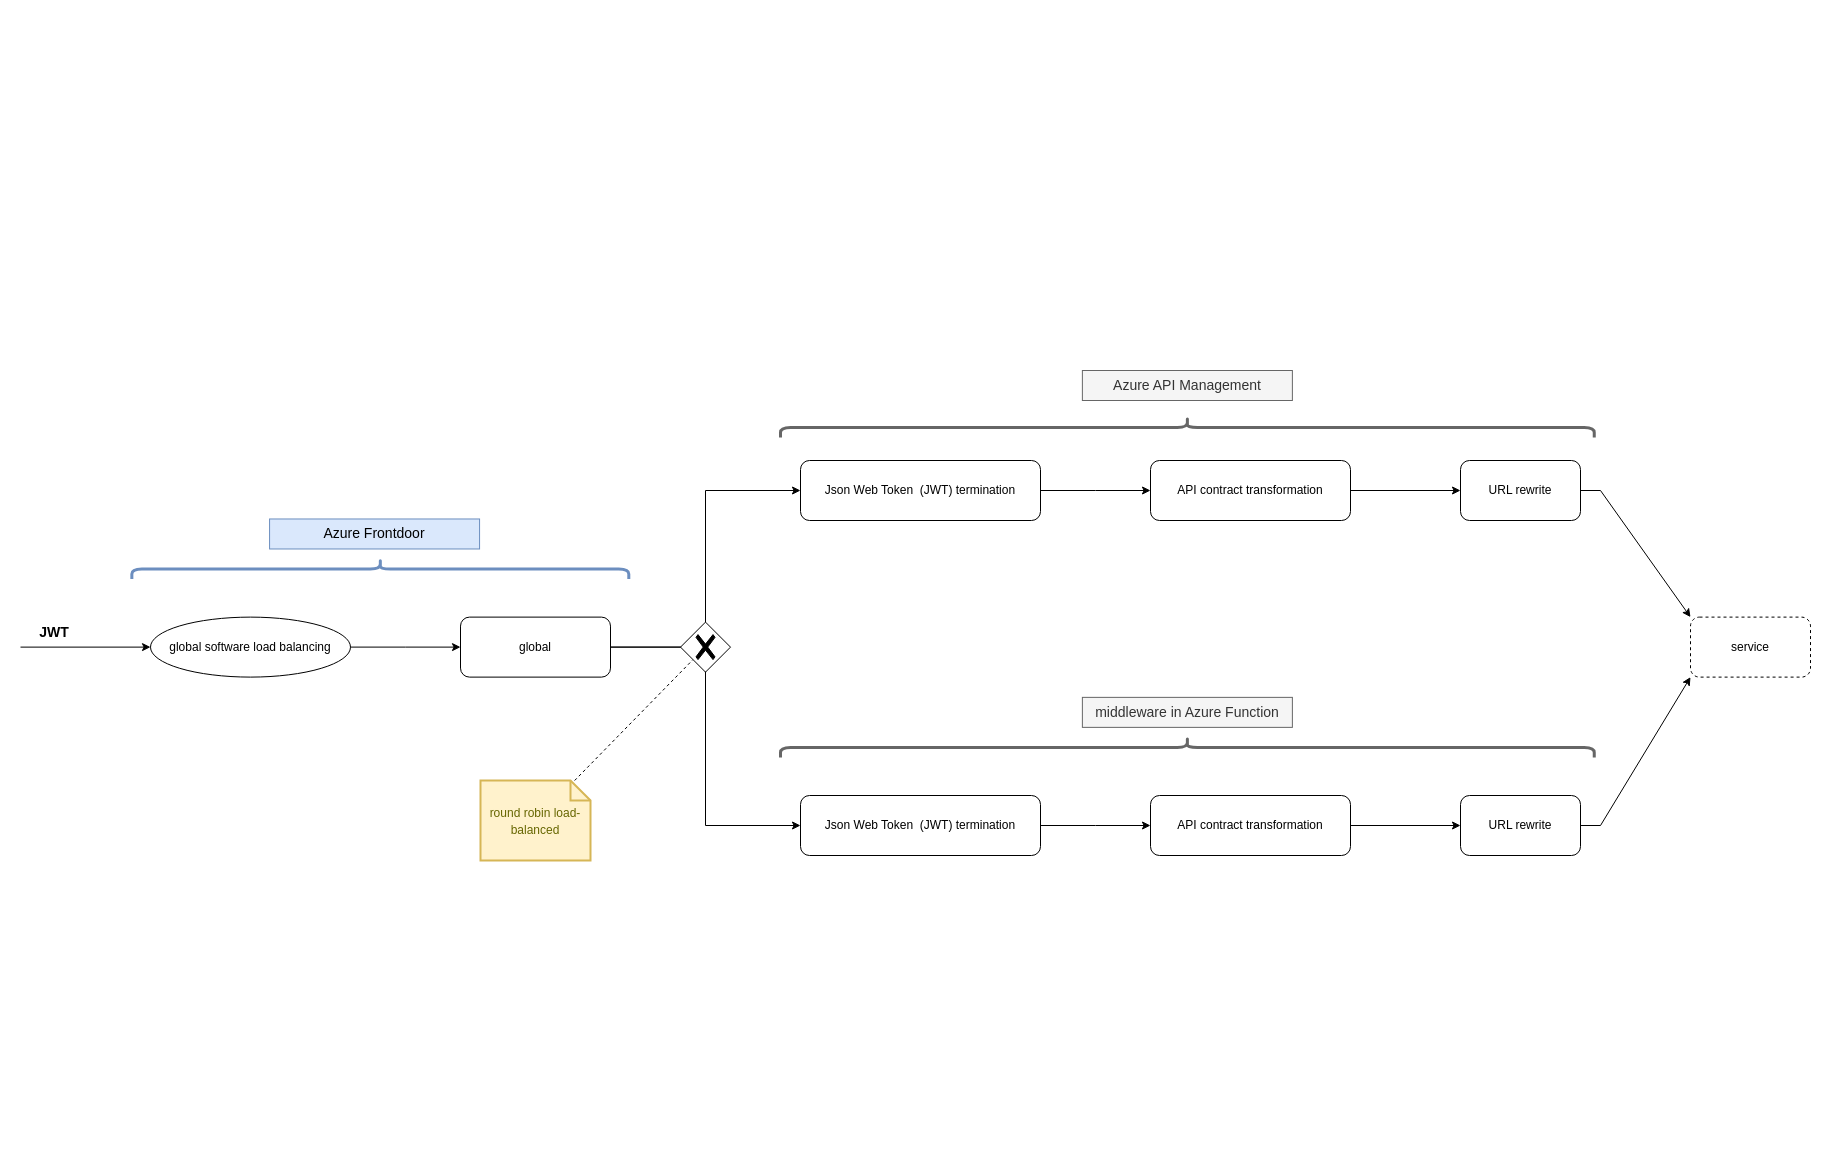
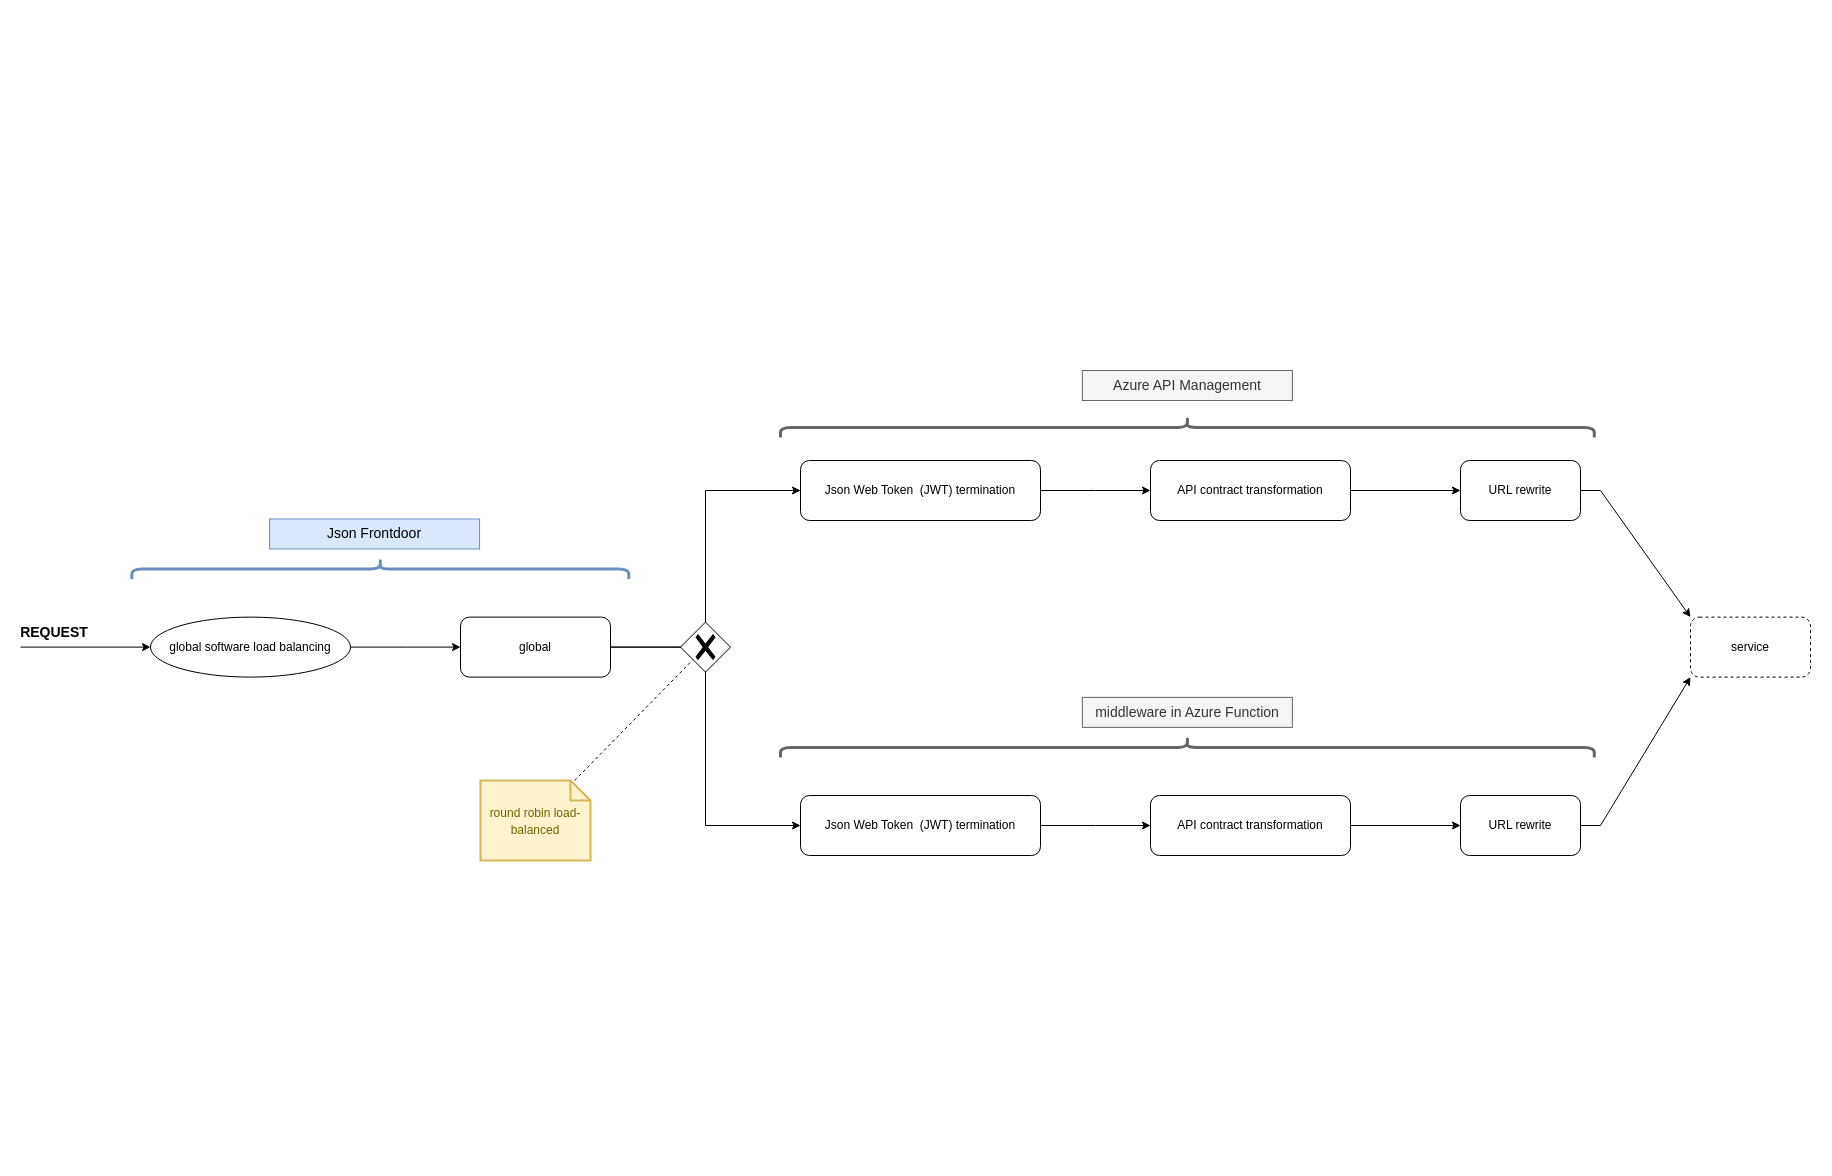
  <mxCell id="0" />
  <mxCell id="1" parent="0" />
  <mxCell id="2" style="edgeStyle=orthogonalEdgeStyle;rounded=0;orthogonalLoop=1;jettySize=auto;html=1;" parent="1" source="3" edge="1"><mxGeometry relative="1" as="geometry"><mxPoint x="1150" y="825" as="targetPoint" /></mxGeometry></mxCell>
  <mxCell id="3" value="Json Web Token&amp;nbsp; (JWT) termination" style="rounded=1;whiteSpace=wrap;html=1;" parent="1" vertex="1"><mxGeometry x="800" y="795" width="240" height="60" as="geometry" /></mxCell>
  <mxCell id="4" style="rounded=0;orthogonalLoop=1;jettySize=auto;html=1;entryX=0;entryY=1;entryDx=0;entryDy=0;" parent="1" source="5" target="6" edge="1"><mxGeometry relative="1" as="geometry"><mxPoint x="1680" y="785" as="targetPoint" /><Array as="points"><mxPoint x="1600" y="825" /></Array></mxGeometry></mxCell>
  <mxCell id="5" value="URL rewrite" style="rounded=1;whiteSpace=wrap;html=1;" parent="1" vertex="1"><mxGeometry x="1460" y="795" width="120" height="60" as="geometry" /></mxCell>
  <mxCell id="6" value="service" style="rounded=1;whiteSpace=wrap;html=1;dashed=1;" parent="1" vertex="1"><mxGeometry x="1690" y="616.61" width="120" height="60" as="geometry" /></mxCell>
  <mxCell id="7" style="edgeStyle=none;rounded=0;orthogonalLoop=1;jettySize=auto;html=1;entryX=0;entryY=0.5;entryDx=0;entryDy=0;fontSize=14;endArrow=classic;endFill=1;" parent="1" source="8" target="5" edge="1"><mxGeometry relative="1" as="geometry" /></mxCell>
  <mxCell id="8" value="API contract transformation" style="rounded=1;whiteSpace=wrap;html=1;" parent="1" vertex="1"><mxGeometry x="1150" y="795" width="200" height="60" as="geometry" /></mxCell>
  <mxCell id="9" value="" style="shape=curlyBracket;whiteSpace=wrap;html=1;rounded=1;flipH=1;rotation=-90;fillColor=#dae8fc;strokeColor=#6c8ebf;strokeWidth=3;" parent="1" vertex="1"><mxGeometry x="369.83" y="320" width="20" height="496.95" as="geometry" /></mxCell>
  <mxCell id="10" value="" style="shape=curlyBracket;whiteSpace=wrap;html=1;rounded=1;flipH=1;rotation=-90;fillColor=#f5f5f5;strokeColor=#666666;strokeWidth=3;fontColor=#333333;" parent="1" vertex="1"><mxGeometry x="1176.88" y="340" width="20" height="813.75" as="geometry" /></mxCell>
- <mxCell id="11" value="Azure Frontdoor" style="text;html=1;strokeColor=#6c8ebf;fillColor=#dae8fc;align=center;verticalAlign=middle;whiteSpace=wrap;rounded=0;fontSize=14;" parent="1" vertex="1"><mxGeometry x="269.07" y="518.48" width="210" height="30" as="geometry" /></mxCell>
+ <mxCell id="11" value="Json Frontdoor" style="text;html=1;strokeColor=#6c8ebf;fillColor=#dae8fc;align=center;verticalAlign=middle;whiteSpace=wrap;rounded=0;fontSize=14;" parent="1" vertex="1"><mxGeometry x="269.07" y="518.48" width="210" height="30" as="geometry" /></mxCell>
  <mxCell id="12" value="middleware in Azure Function" style="text;html=1;strokeColor=#666666;fillColor=#f5f5f5;align=center;verticalAlign=middle;whiteSpace=wrap;rounded=0;fontSize=14;fontColor=#333333;" parent="1" vertex="1"><mxGeometry x="1081.88" y="696.87" width="210" height="30" as="geometry" /></mxCell>
  <mxCell id="13" style="edgeStyle=orthogonalEdgeStyle;rounded=0;orthogonalLoop=1;jettySize=auto;html=1;" parent="1" source="14" edge="1"><mxGeometry relative="1" as="geometry"><mxPoint x="460" y="646.61" as="targetPoint" /></mxGeometry></mxCell>
  <mxCell id="14" value="global software load balancing" style="ellipse;whiteSpace=wrap;html=1;" parent="1" vertex="1"><mxGeometry x="150" y="616.61" width="200" height="60" as="geometry" /></mxCell>
  <mxCell id="15" value="" style="endArrow=classic;html=1;rounded=0;entryX=0;entryY=0.5;entryDx=0;entryDy=0;" parent="1" target="14" edge="1"><mxGeometry width="50" height="50" relative="1" as="geometry"><mxPoint x="20" y="646.61" as="sourcePoint" /><mxPoint x="630" y="1036.61" as="targetPoint" /></mxGeometry></mxCell>
- <mxCell id="16" value="JWT" style="text;html=1;strokeColor=none;fillColor=none;align=center;verticalAlign=middle;whiteSpace=wrap;rounded=0;fontSize=14;fontStyle=1" parent="1" vertex="1"><mxGeometry x="24" y="616.61" width="60" height="30" as="geometry" /></mxCell>
+ <mxCell id="16" value="REQUEST" style="text;html=1;strokeColor=none;fillColor=none;align=center;verticalAlign=middle;whiteSpace=wrap;rounded=0;fontSize=14;fontStyle=1" parent="1" vertex="1"><mxGeometry x="24" y="616.61" width="60" height="30" as="geometry" /></mxCell>
  <mxCell id="17" style="edgeStyle=orthogonalEdgeStyle;rounded=0;orthogonalLoop=1;jettySize=auto;html=1;entryX=0;entryY=0.5;entryDx=0;entryDy=0;" parent="1" source="19" edge="1" target="3"><mxGeometry relative="1" as="geometry"><mxPoint x="800" y="630" as="targetPoint" /></mxGeometry></mxCell>
  <mxCell id="18" style="edgeStyle=orthogonalEdgeStyle;rounded=0;orthogonalLoop=1;jettySize=auto;html=1;entryX=0;entryY=0.5;entryDx=0;entryDy=0;startArrow=none;exitX=0.5;exitY=0;exitDx=0;exitDy=0;exitPerimeter=0;" edge="1" parent="1" source="30" target="21"><mxGeometry relative="1" as="geometry" /></mxCell>
  <mxCell id="19" value="global" style="rounded=1;whiteSpace=wrap;html=1;" parent="1" vertex="1"><mxGeometry x="460" y="616.61" width="150" height="60" as="geometry" /></mxCell>
  <mxCell id="20" style="edgeStyle=orthogonalEdgeStyle;rounded=0;orthogonalLoop=1;jettySize=auto;html=1;" edge="1" parent="1" source="21"><mxGeometry relative="1" as="geometry"><mxPoint x="1150" y="490" as="targetPoint" /></mxGeometry></mxCell>
  <mxCell id="21" value="Json Web Token&amp;nbsp; (JWT) termination" style="rounded=1;whiteSpace=wrap;html=1;" vertex="1" parent="1"><mxGeometry x="800" y="460" width="240" height="60" as="geometry" /></mxCell>
  <mxCell id="22" style="rounded=0;orthogonalLoop=1;jettySize=auto;html=1;entryX=0;entryY=0;entryDx=0;entryDy=0;" edge="1" parent="1" source="23" target="6"><mxGeometry relative="1" as="geometry"><Array as="points"><mxPoint x="1600" y="490" /></Array></mxGeometry></mxCell>
  <mxCell id="23" value="URL rewrite" style="rounded=1;whiteSpace=wrap;html=1;" vertex="1" parent="1"><mxGeometry x="1460" y="460" width="120" height="60" as="geometry" /></mxCell>
  <mxCell id="24" style="edgeStyle=none;rounded=0;orthogonalLoop=1;jettySize=auto;html=1;entryX=0;entryY=0.5;entryDx=0;entryDy=0;fontSize=14;endArrow=classic;endFill=1;" edge="1" parent="1" source="25" target="23"><mxGeometry relative="1" as="geometry" /></mxCell>
  <mxCell id="25" value="API contract transformation" style="rounded=1;whiteSpace=wrap;html=1;" vertex="1" parent="1"><mxGeometry x="1150" y="460" width="200" height="60" as="geometry" /></mxCell>
  <mxCell id="26" value="Azure API Management" style="text;html=1;strokeColor=#666666;fillColor=#f5f5f5;align=center;verticalAlign=middle;whiteSpace=wrap;rounded=0;fontSize=14;fontColor=#333333;" vertex="1" parent="1"><mxGeometry x="1081.88" y="370" width="210" height="30" as="geometry" /></mxCell>
  <mxCell id="27" value="" style="shape=curlyBracket;whiteSpace=wrap;html=1;rounded=1;flipH=1;rotation=-90;fillColor=#f5f5f5;strokeColor=#666666;strokeWidth=3;fontColor=#333333;" vertex="1" parent="1"><mxGeometry x="1176.88" y="20" width="20" height="813.75" as="geometry" /></mxCell>
  <mxCell id="28" style="edgeStyle=none;rounded=0;orthogonalLoop=1;jettySize=auto;html=1;fontSize=12;dashed=1;endArrow=none;endFill=0;entryX=0.25;entryY=0.75;entryDx=0;entryDy=0;entryPerimeter=0;" edge="1" parent="1" source="29" target="30"><mxGeometry relative="1" as="geometry"><mxPoint x="740" y="650" as="targetPoint" /></mxGeometry></mxCell>
  <mxCell id="29" value="&lt;font style=&quot;font-size: 12px;&quot;&gt;round robin load-balanced&lt;/font&gt;" style="shape=note;strokeWidth=2;fontSize=14;size=20;whiteSpace=wrap;html=1;fillColor=#fff2cc;strokeColor=#d6b656;fontColor=#666600;" vertex="1" parent="1"><mxGeometry x="480" y="780" width="110.0" height="80" as="geometry" /></mxCell>
  <mxCell id="30" value="" style="points=[[0.25,0.25,0],[0.5,0,0],[0.75,0.25,0],[1,0.5,0],[0.75,0.75,0],[0.5,1,0],[0.25,0.75,0],[0,0.5,0]];shape=mxgraph.bpmn.gateway2;html=1;verticalLabelPosition=bottom;labelBackgroundColor=#ffffff;verticalAlign=top;align=center;perimeter=rhombusPerimeter;outlineConnect=0;outline=none;symbol=none;gwType=exclusive;fontSize=12;" vertex="1" parent="1"><mxGeometry x="680" y="621.61" width="50" height="50" as="geometry" /></mxCell>
  <mxCell id="31" value="" style="edgeStyle=orthogonalEdgeStyle;rounded=0;orthogonalLoop=1;jettySize=auto;html=1;entryX=0;entryY=0.5;entryDx=0;entryDy=0;endArrow=none;" edge="1" parent="1" source="19" target="30"><mxGeometry relative="1" as="geometry"><mxPoint x="610" y="646.6" as="sourcePoint" /><mxPoint x="800" y="490" as="targetPoint" /></mxGeometry></mxCell>
